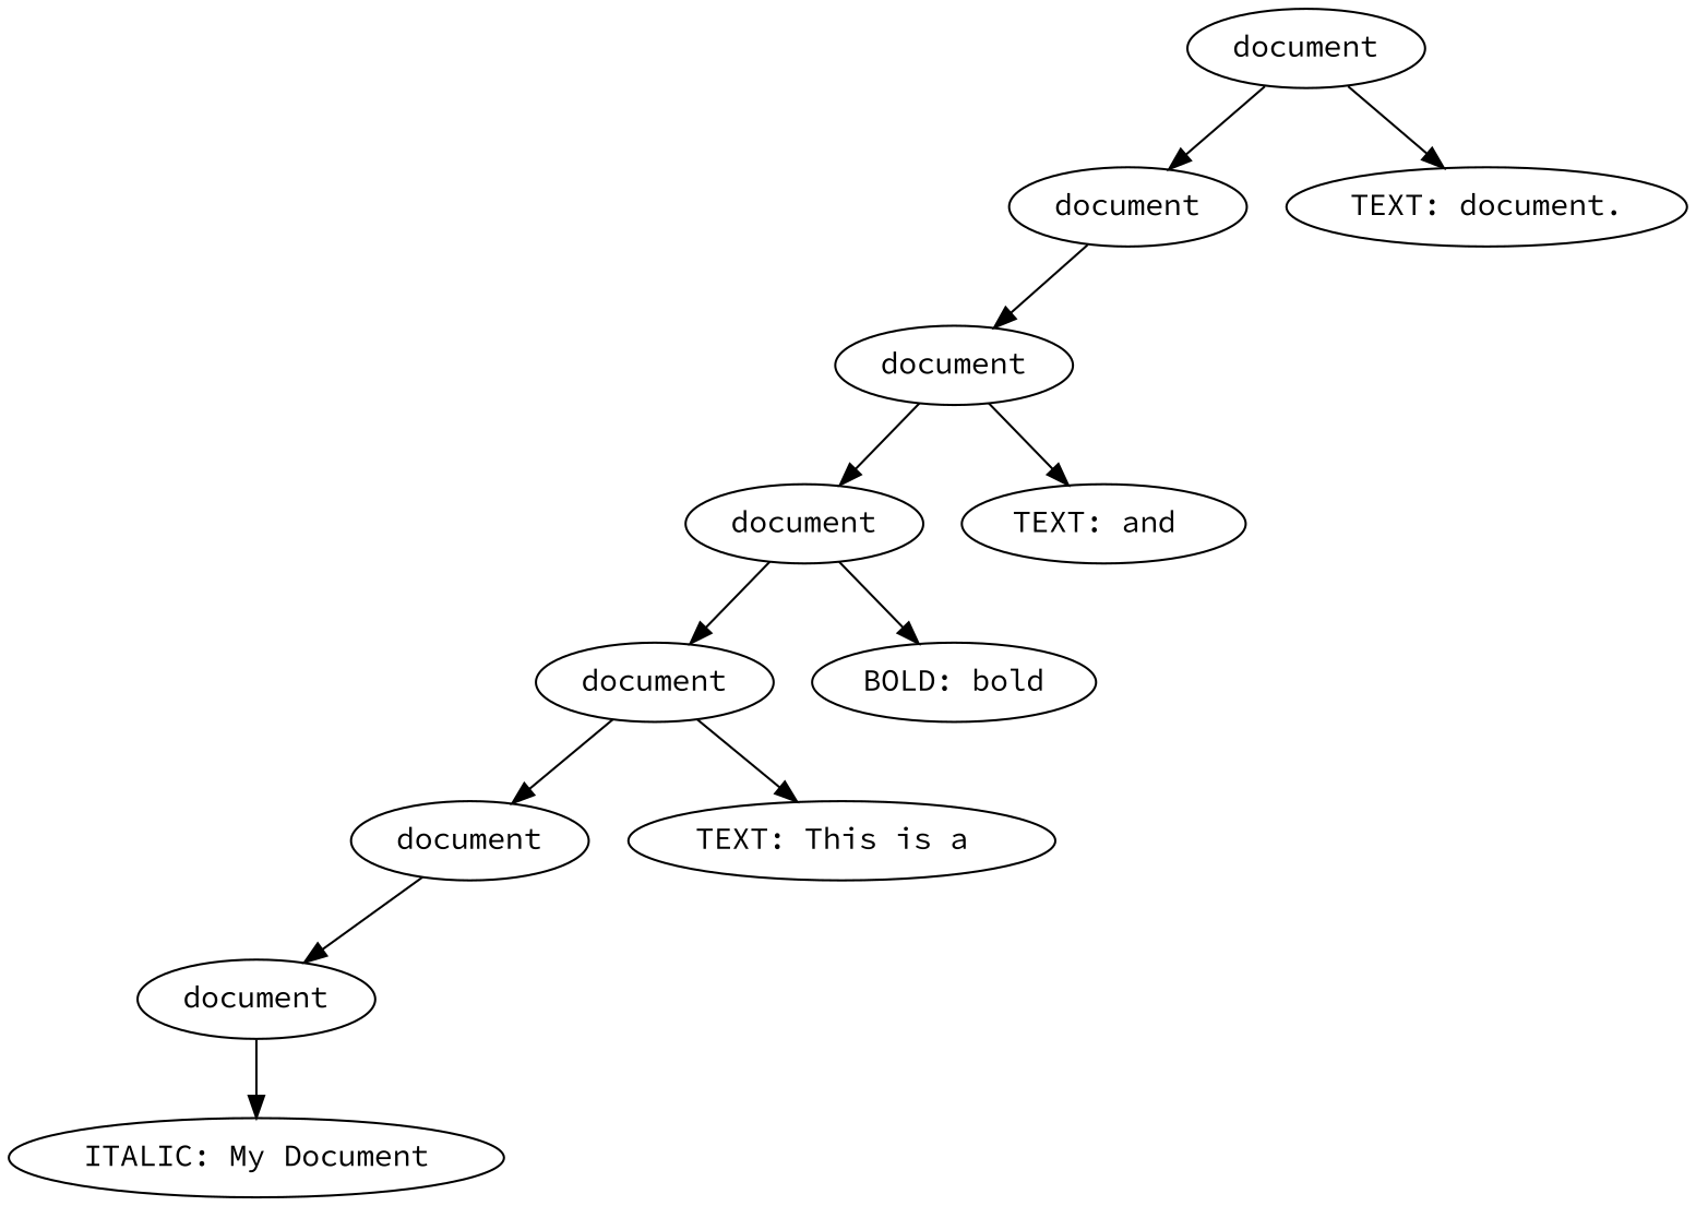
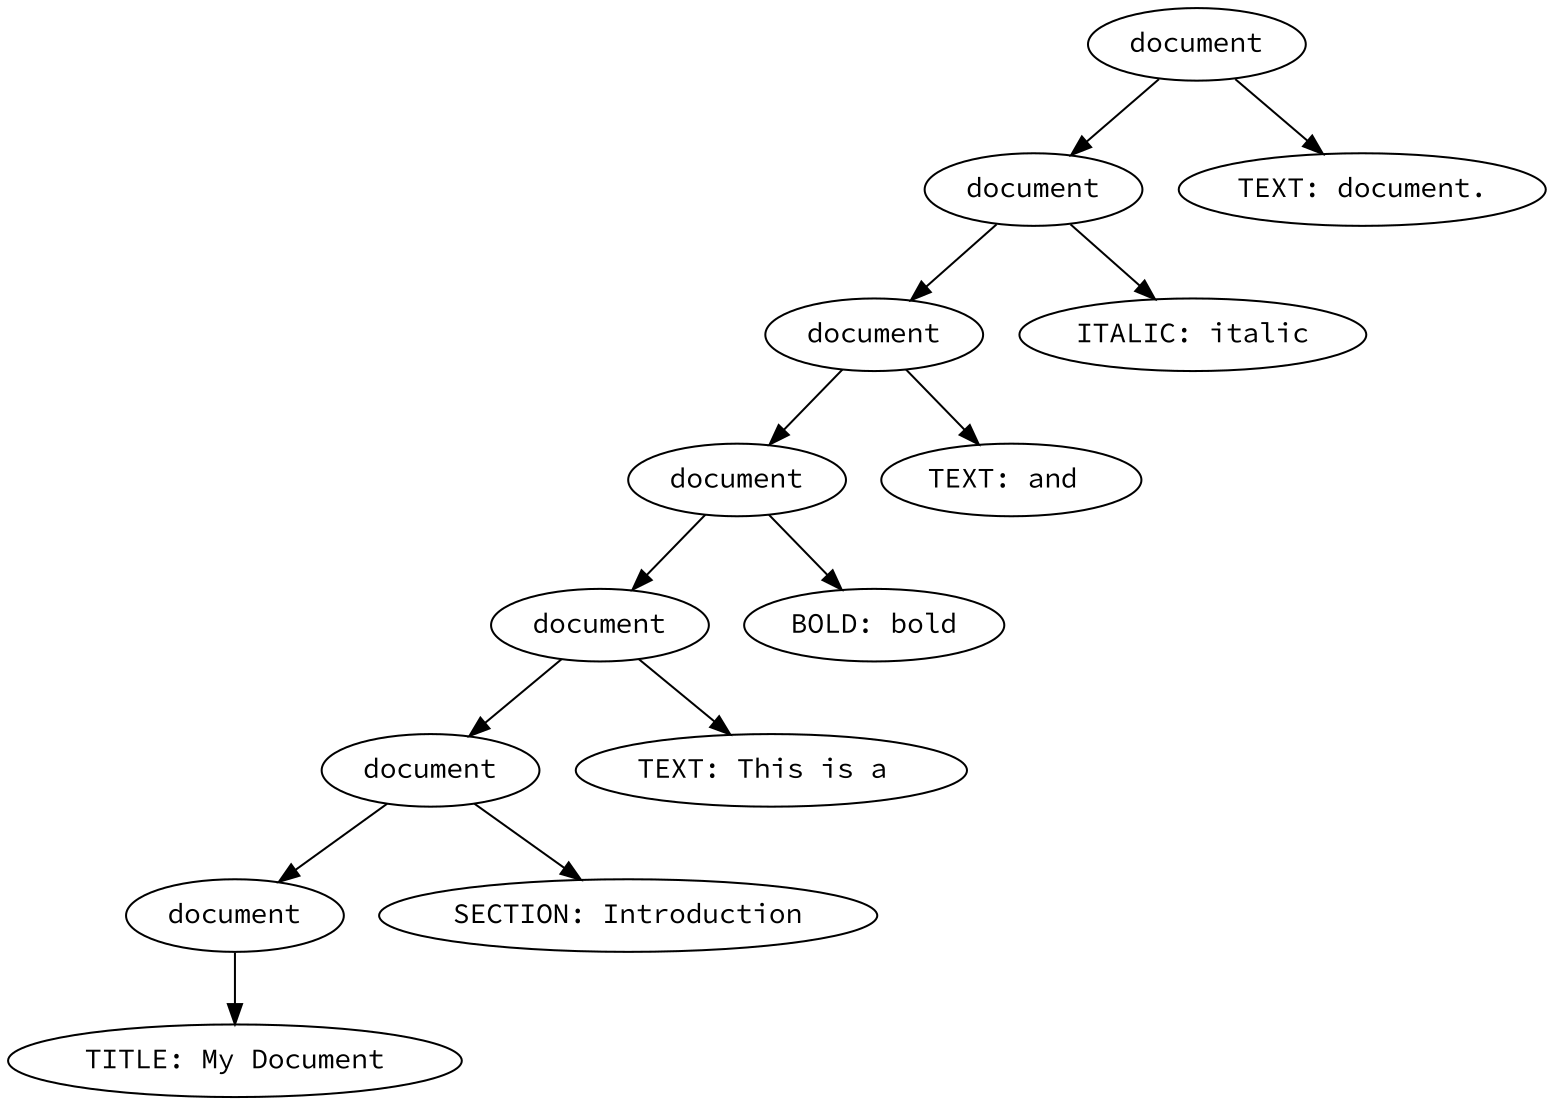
  digraph {
    fontname="Source Code Pro"
    node [fontname="Source Code Pro"]
    edge [fontname="Source Code Pro"]
-   n1 [label="ITALIC: My Document"]
+   n1 [label="TITLE: My Document"]
    n2 [label=document]
+   n3 [label="SECTION: Introduction"]
    n4 [label=document]
    n5 [label="TEXT: This is a "]
    n6 [label=document]
    n7 [label="BOLD: bold"]
    n8 [label=document]
    n9 [label="TEXT: and "]
    n10 [label=document]
+   n11 [label="ITALIC: italic"]
    n12 [label=document]
    n13 [label="TEXT: document."]
    n14 [label=document]
    n2 -> n1
    n4 -> n2
+   n4 -> n3
    n6 -> n4
    n6 -> n5
    n8 -> n6
    n8 -> n7
    n10 -> n8
    n10 -> n9
    n12 -> n10
+   n12 -> n11
    n14 -> n12
    n14 -> n13
  }
